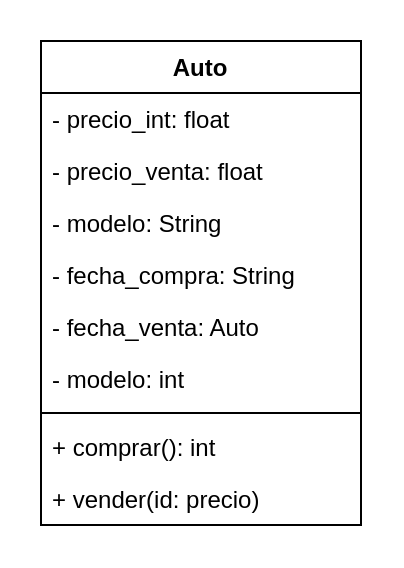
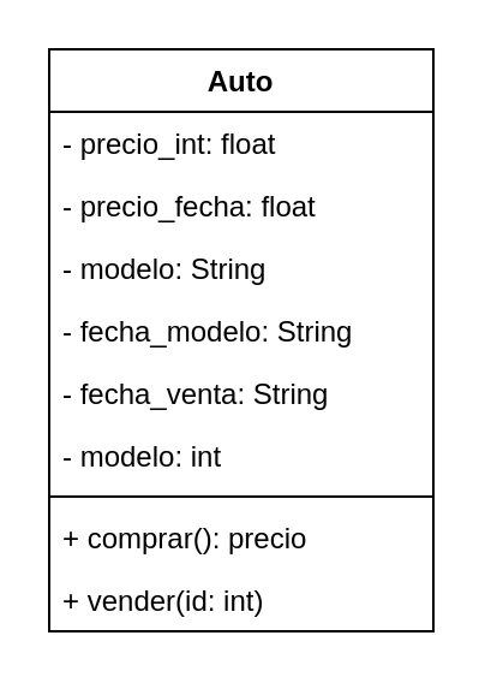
  <mxCell id="0" />
  <mxCell id="1" parent="0" />
  <mxCell id="2" value="Auto" style="swimlane;fontStyle=1;align=center;verticalAlign=top;childLayout=stackLayout;horizontal=1;startSize=26;horizontalStack=0;resizeParent=1;resizeParentMax=0;resizeLast=0;collapsible=1;marginBottom=0;" vertex="1" parent="1"><mxGeometry x="20" y="20" width="160" height="242" as="geometry"><mxRectangle x="220" y="80" width="70" height="30" as="alternateBounds" /></mxGeometry></mxCell>
  <mxCell id="3" value="- precio_int: float" style="text;strokeColor=none;fillColor=none;align=left;verticalAlign=top;spacingLeft=4;spacingRight=4;overflow=hidden;rotatable=0;points=[[0,0.5],[1,0.5]];portConstraint=eastwest;" vertex="1" parent="2"><mxGeometry y="26" width="160" height="26" as="geometry" /></mxCell>
- <mxCell id="4" value="- precio_venta: float" style="text;strokeColor=none;fillColor=none;align=left;verticalAlign=top;spacingLeft=4;spacingRight=4;overflow=hidden;rotatable=0;points=[[0,0.5],[1,0.5]];portConstraint=eastwest;" vertex="1" parent="2"><mxGeometry y="52" width="160" height="26" as="geometry" /></mxCell>
+ <mxCell id="4" value="- precio_fecha: float" style="text;strokeColor=none;fillColor=none;align=left;verticalAlign=top;spacingLeft=4;spacingRight=4;overflow=hidden;rotatable=0;points=[[0,0.5],[1,0.5]];portConstraint=eastwest;" vertex="1" parent="2"><mxGeometry y="52" width="160" height="26" as="geometry" /></mxCell>
  <mxCell id="5" value="- modelo: String" style="text;strokeColor=none;fillColor=none;align=left;verticalAlign=top;spacingLeft=4;spacingRight=4;overflow=hidden;rotatable=0;points=[[0,0.5],[1,0.5]];portConstraint=eastwest;" vertex="1" parent="2"><mxGeometry y="78" width="160" height="26" as="geometry" /></mxCell>
- <mxCell id="6" value="- fecha_compra: String" style="text;strokeColor=none;fillColor=none;align=left;verticalAlign=top;spacingLeft=4;spacingRight=4;overflow=hidden;rotatable=0;points=[[0,0.5],[1,0.5]];portConstraint=eastwest;" vertex="1" parent="2"><mxGeometry y="104" width="160" height="26" as="geometry" /></mxCell>
- <mxCell id="7" value="- fecha_venta: Auto" style="text;strokeColor=none;fillColor=none;align=left;verticalAlign=top;spacingLeft=4;spacingRight=4;overflow=hidden;rotatable=0;points=[[0,0.5],[1,0.5]];portConstraint=eastwest;" vertex="1" parent="2"><mxGeometry y="130" width="160" height="26" as="geometry" /></mxCell>
+ <mxCell id="6" value="- fecha_modelo: String" style="text;strokeColor=none;fillColor=none;align=left;verticalAlign=top;spacingLeft=4;spacingRight=4;overflow=hidden;rotatable=0;points=[[0,0.5],[1,0.5]];portConstraint=eastwest;" vertex="1" parent="2"><mxGeometry y="104" width="160" height="26" as="geometry" /></mxCell>
+ <mxCell id="7" value="- fecha_venta: String" style="text;strokeColor=none;fillColor=none;align=left;verticalAlign=top;spacingLeft=4;spacingRight=4;overflow=hidden;rotatable=0;points=[[0,0.5],[1,0.5]];portConstraint=eastwest;" vertex="1" parent="2"><mxGeometry y="130" width="160" height="26" as="geometry" /></mxCell>
  <mxCell id="8" value="- modelo: int" style="text;strokeColor=none;fillColor=none;align=left;verticalAlign=top;spacingLeft=4;spacingRight=4;overflow=hidden;rotatable=0;points=[[0,0.5],[1,0.5]];portConstraint=eastwest;" vertex="1" parent="2"><mxGeometry y="156" width="160" height="26" as="geometry" /></mxCell>
  <mxCell id="9" value="" style="line;strokeWidth=1;fillColor=none;align=left;verticalAlign=middle;spacingTop=-1;spacingLeft=3;spacingRight=3;rotatable=0;labelPosition=right;points=[];portConstraint=eastwest;strokeColor=inherit;" vertex="1" parent="2"><mxGeometry y="182" width="160" height="8" as="geometry" /></mxCell>
- <mxCell id="10" value="+ comprar(): int" style="text;strokeColor=none;fillColor=none;align=left;verticalAlign=top;spacingLeft=4;spacingRight=4;overflow=hidden;rotatable=0;points=[[0,0.5],[1,0.5]];portConstraint=eastwest;" vertex="1" parent="2"><mxGeometry y="190" width="160" height="26" as="geometry" /></mxCell>
- <mxCell id="11" value="+ vender(id: precio)" style="text;strokeColor=none;fillColor=none;align=left;verticalAlign=top;spacingLeft=4;spacingRight=4;overflow=hidden;rotatable=0;points=[[0,0.5],[1,0.5]];portConstraint=eastwest;" vertex="1" parent="2"><mxGeometry y="216" width="160" height="26" as="geometry" /></mxCell>
+ <mxCell id="10" value="+ comprar(): precio" style="text;strokeColor=none;fillColor=none;align=left;verticalAlign=top;spacingLeft=4;spacingRight=4;overflow=hidden;rotatable=0;points=[[0,0.5],[1,0.5]];portConstraint=eastwest;" vertex="1" parent="2"><mxGeometry y="190" width="160" height="26" as="geometry" /></mxCell>
+ <mxCell id="11" value="+ vender(id: int)" style="text;strokeColor=none;fillColor=none;align=left;verticalAlign=top;spacingLeft=4;spacingRight=4;overflow=hidden;rotatable=0;points=[[0,0.5],[1,0.5]];portConstraint=eastwest;" vertex="1" parent="2"><mxGeometry y="216" width="160" height="26" as="geometry" /></mxCell>
